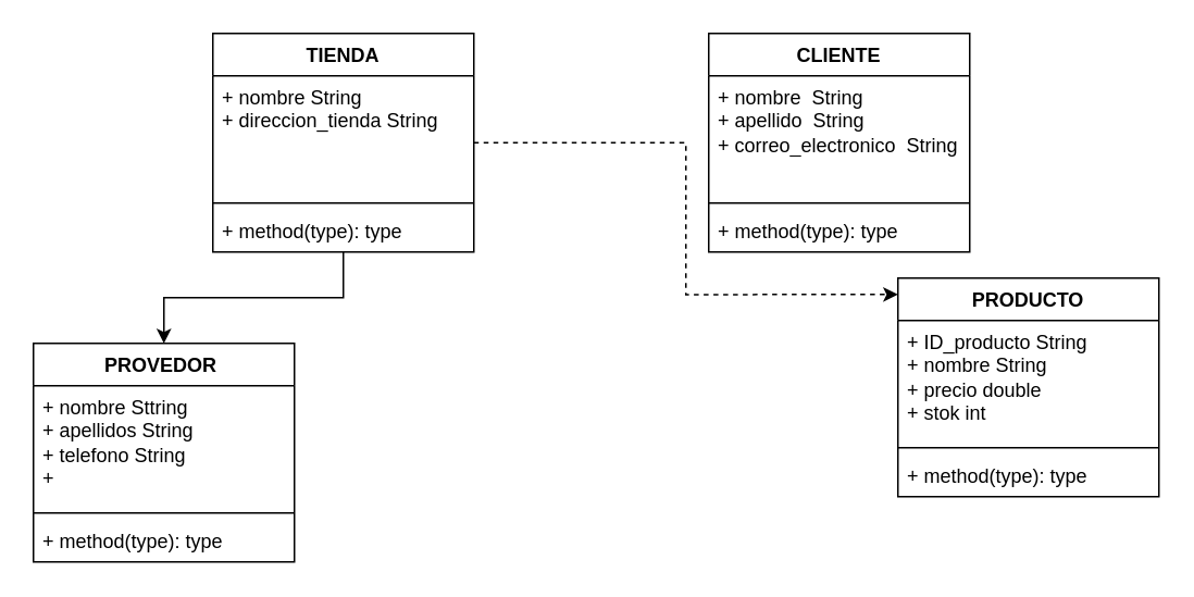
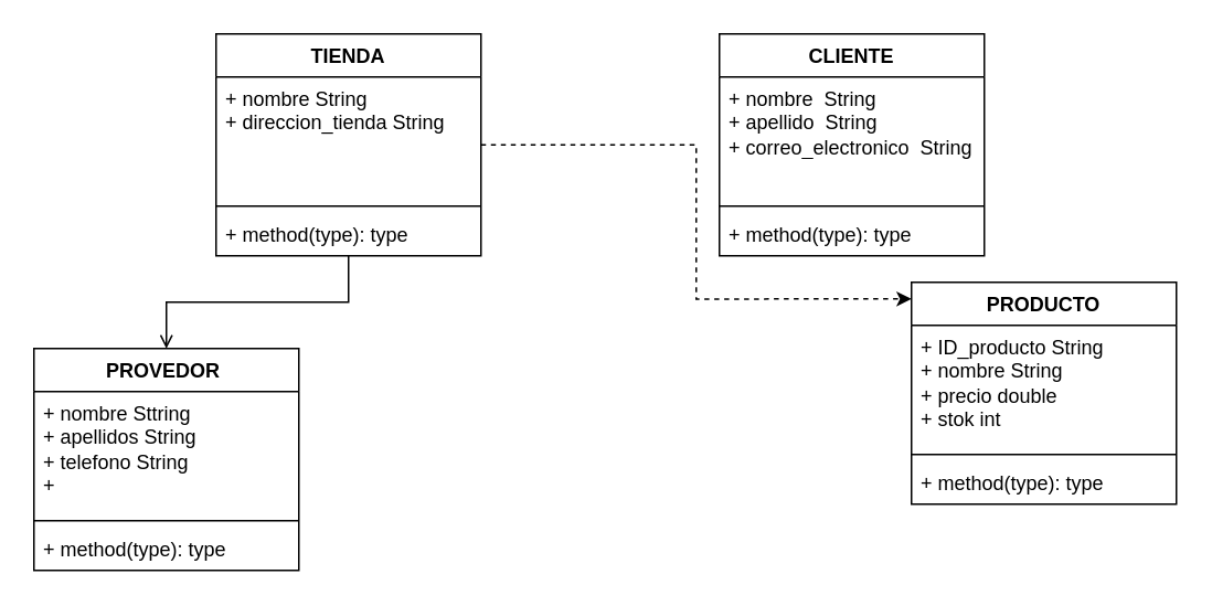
  <mxCell id="0" />
  <mxCell id="1" parent="0" />
  <mxCell id="2" value="PROVEDOR&amp;nbsp;" style="swimlane;fontStyle=1;align=center;verticalAlign=top;childLayout=stackLayout;horizontal=1;startSize=26;horizontalStack=0;resizeParent=1;resizeParentMax=0;resizeLast=0;collapsible=1;marginBottom=0;whiteSpace=wrap;html=1;" vertex="1" parent="1"><mxGeometry y="210" width="160" height="134" as="geometry" x="20"><mxRectangle x="20" y="290" width="110" height="30" as="alternateBounds" /></mxGeometry></mxCell>
  <mxCell id="3" value="+ nombre Sttring&lt;br&gt;+ apellidos String&lt;br&gt;+ telefono String&lt;br&gt;+&amp;nbsp;" style="text;strokeColor=none;fillColor=none;align=left;verticalAlign=top;spacingLeft=4;spacingRight=4;overflow=hidden;rotatable=0;points=[[0,0.5],[1,0.5]];portConstraint=eastwest;whiteSpace=wrap;html=1;" vertex="1" parent="2"><mxGeometry y="26" width="160" height="74" as="geometry" /></mxCell>
  <mxCell id="4" value="" style="line;strokeWidth=1;fillColor=none;align=left;verticalAlign=middle;spacingTop=-1;spacingLeft=3;spacingRight=3;rotatable=0;labelPosition=right;points=[];portConstraint=eastwest;strokeColor=inherit;" vertex="1" parent="2"><mxGeometry y="100" width="160" height="8" as="geometry" /></mxCell>
  <mxCell id="5" value="+ method(type): type" style="text;strokeColor=none;fillColor=none;align=left;verticalAlign=top;spacingLeft=4;spacingRight=4;overflow=hidden;rotatable=0;points=[[0,0.5],[1,0.5]];portConstraint=eastwest;whiteSpace=wrap;html=1;" vertex="1" parent="2"><mxGeometry y="108" width="160" height="26" as="geometry" /></mxCell>
  <mxCell id="6" value="CLIENTE" style="swimlane;fontStyle=1;align=center;verticalAlign=top;childLayout=stackLayout;horizontal=1;startSize=26;horizontalStack=0;resizeParent=1;resizeParentMax=0;resizeLast=0;collapsible=1;marginBottom=0;whiteSpace=wrap;html=1;" vertex="1" parent="1"><mxGeometry x="434" y="20" width="160" height="134" as="geometry" /></mxCell>
  <mxCell id="7" value="+ nombre&amp;nbsp; String&lt;br&gt;+ apellido&amp;nbsp; String&lt;br&gt;+ correo_electronico&amp;nbsp; String" style="text;strokeColor=none;fillColor=none;align=left;verticalAlign=top;spacingLeft=4;spacingRight=4;overflow=hidden;rotatable=0;points=[[0,0.5],[1,0.5]];portConstraint=eastwest;whiteSpace=wrap;html=1;" vertex="1" parent="6"><mxGeometry y="26" width="160" height="74" as="geometry" /></mxCell>
  <mxCell id="8" value="" style="line;strokeWidth=1;fillColor=none;align=left;verticalAlign=middle;spacingTop=-1;spacingLeft=3;spacingRight=3;rotatable=0;labelPosition=right;points=[];portConstraint=eastwest;strokeColor=inherit;" vertex="1" parent="6"><mxGeometry y="100" width="160" height="8" as="geometry" /></mxCell>
  <mxCell id="9" value="+ method(type): type" style="text;strokeColor=none;fillColor=none;align=left;verticalAlign=top;spacingLeft=4;spacingRight=4;overflow=hidden;rotatable=0;points=[[0,0.5],[1,0.5]];portConstraint=eastwest;whiteSpace=wrap;html=1;" vertex="1" parent="6"><mxGeometry y="108" width="160" height="26" as="geometry" /></mxCell>
  <mxCell id="10" value="PRODUCTO" style="swimlane;fontStyle=1;align=center;verticalAlign=top;childLayout=stackLayout;horizontal=1;startSize=26;horizontalStack=0;resizeParent=1;resizeParentMax=0;resizeLast=0;collapsible=1;marginBottom=0;whiteSpace=wrap;html=1;" vertex="1" parent="1"><mxGeometry x="550" y="170" width="160" height="134" as="geometry"><mxRectangle x="230" y="290" width="110" height="30" as="alternateBounds" /></mxGeometry></mxCell>
  <mxCell id="11" value="+ ID_producto String&lt;br&gt;+ nombre String&lt;br&gt;+ precio double&lt;br&gt;+ stok int" style="text;strokeColor=none;fillColor=none;align=left;verticalAlign=top;spacingLeft=4;spacingRight=4;overflow=hidden;rotatable=0;points=[[0,0.5],[1,0.5]];portConstraint=eastwest;whiteSpace=wrap;html=1;" vertex="1" parent="10"><mxGeometry y="26" width="160" height="74" as="geometry" /></mxCell>
  <mxCell id="12" value="" style="line;strokeWidth=1;fillColor=none;align=left;verticalAlign=middle;spacingTop=-1;spacingLeft=3;spacingRight=3;rotatable=0;labelPosition=right;points=[];portConstraint=eastwest;strokeColor=inherit;" vertex="1" parent="10"><mxGeometry y="100" width="160" height="8" as="geometry" /></mxCell>
  <mxCell id="13" value="+ method(type): type" style="text;strokeColor=none;fillColor=none;align=left;verticalAlign=top;spacingLeft=4;spacingRight=4;overflow=hidden;rotatable=0;points=[[0,0.5],[1,0.5]];portConstraint=eastwest;whiteSpace=wrap;html=1;" vertex="1" parent="10"><mxGeometry y="108" width="160" height="26" as="geometry" /></mxCell>
- <mxCell id="14" style="edgeStyle=orthogonalEdgeStyle;rounded=0;orthogonalLoop=1;jettySize=auto;html=1;entryX=0.5;entryY=0;entryDx=0;entryDy=0;" edge="1" parent="1" source="15" target="2"><mxGeometry relative="1" as="geometry" /></mxCell>
+ <mxCell id="14" style="edgeStyle=orthogonalEdgeStyle;rounded=0;orthogonalLoop=1;jettySize=auto;html=1;entryX=0.5;entryY=0;entryDx=0;entryDy=0;endArrow=open;" edge="1" parent="1" source="15" target="2"><mxGeometry relative="1" as="geometry" /></mxCell>
  <mxCell id="15" value="TIENDA" style="swimlane;fontStyle=1;align=center;verticalAlign=top;childLayout=stackLayout;horizontal=1;startSize=26;horizontalStack=0;resizeParent=1;resizeParentMax=0;resizeLast=0;collapsible=1;marginBottom=0;whiteSpace=wrap;html=1;" vertex="1" parent="1"><mxGeometry x="130" y="20" width="160" height="134" as="geometry"><mxRectangle x="110" y="70" width="90" height="30" as="alternateBounds" /></mxGeometry></mxCell>
  <mxCell id="16" value="+ nombre String&lt;br&gt;+ direccion_tienda String" style="text;strokeColor=none;fillColor=none;align=left;verticalAlign=top;spacingLeft=4;spacingRight=4;overflow=hidden;rotatable=0;points=[[0,0.5],[1,0.5]];portConstraint=eastwest;whiteSpace=wrap;html=1;" vertex="1" parent="15"><mxGeometry y="26" width="160" height="74" as="geometry" /></mxCell>
  <mxCell id="17" value="" style="line;strokeWidth=1;fillColor=none;align=left;verticalAlign=middle;spacingTop=-1;spacingLeft=3;spacingRight=3;rotatable=0;labelPosition=right;points=[];portConstraint=eastwest;strokeColor=inherit;" vertex="1" parent="15"><mxGeometry y="100" width="160" height="8" as="geometry" /></mxCell>
  <mxCell id="18" value="+ method(type): type" style="text;strokeColor=none;fillColor=none;align=left;verticalAlign=top;spacingLeft=4;spacingRight=4;overflow=hidden;rotatable=0;points=[[0,0.5],[1,0.5]];portConstraint=eastwest;whiteSpace=wrap;html=1;" vertex="1" parent="15"><mxGeometry y="108" width="160" height="26" as="geometry" /></mxCell>
  <mxCell id="19" style="edgeStyle=orthogonalEdgeStyle;rounded=0;orthogonalLoop=1;jettySize=auto;html=1;entryX=0;entryY=0.075;entryDx=0;entryDy=0;entryPerimeter=0;dashed=1;" edge="1" parent="1" source="15" target="10"><mxGeometry relative="1" as="geometry" /></mxCell>
